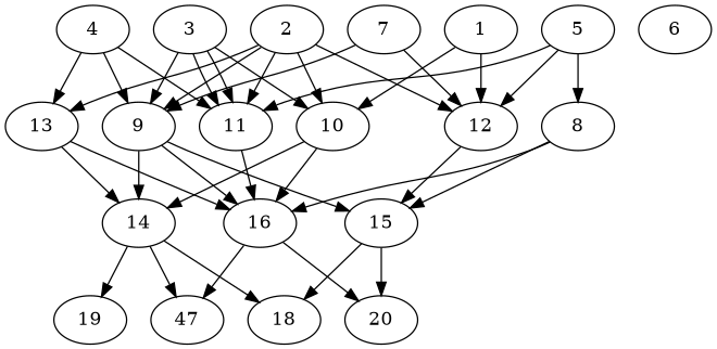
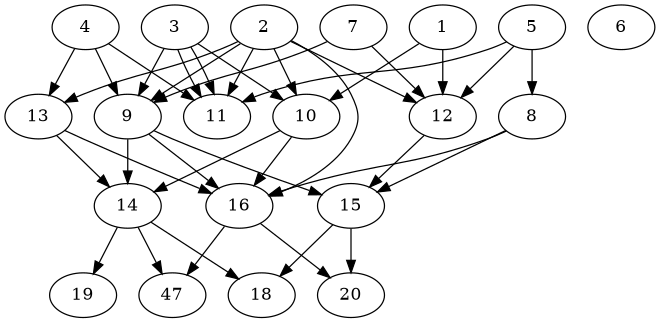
  digraph {
    node [alpha=0.06]
    1 [alpha=0.20 expect_size=31101952]
    10 [alpha=0.09 expect_size=16823296]
    12 [alpha=0.17 expect_size=8418304]
    16 [alpha=0.04 expect_size=31505408]
    14 [alpha=0.02 expect_size=7138304]
    15 [alpha=0.12 expect_size=14844928]
    20 [alpha=0.03 expect_size=5923840]
    n8 [alpha=0.12 expect_size=37313536 label=47]
    18 [alpha=0.05 expect_size=52155392]
    19 [alpha=0.19 expect_size=38027264]
    2 [expect_size=49682432]
    9 [expect_size=26004480]
    11 [alpha=0.16 expect_size=9172992]
    13 [alpha=0.08 expect_size=22693888]
    8 [alpha=0.14 expect_size=11546624]
    3 [alpha=0.13 expect_size=16921600]
    4 [alpha=0.03 expect_size=33347584]
    5 [alpha=0.07 expect_size=23467008]
    6 [alpha=0.02 expect_size=23299072]
    7 [expect_size=50967552]
    1 -> 10
    1 -> 12
    10 -> 16
    10 -> 14
    12 -> 15
    16 -> 20
    16 -> n8
    14 -> n8
    14 -> 18
    14 -> 19
    15 -> 20
    15 -> 18
    2 -> 10
    2 -> 12
    2 -> 9
    2 -> 11
    2 -> 13
    9 -> 16
    9 -> 14
    9 -> 15
-   11 -> 16
+   2 -> 16
    13 -> 16
    13 -> 14
    8 -> 16
    8 -> 15
    3 -> 10
    3 -> 9
    3 -> 11
    3 -> 11
    4 -> 9
    4 -> 11
    4 -> 13
    5 -> 12
    5 -> 11
    5 -> 8
    7 -> 12
    7 -> 9
  }
